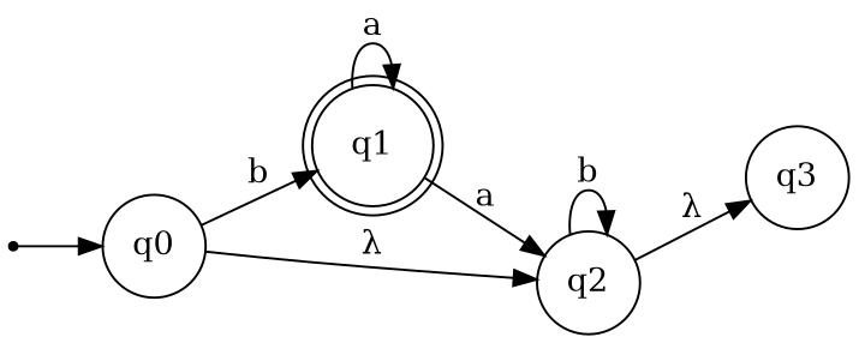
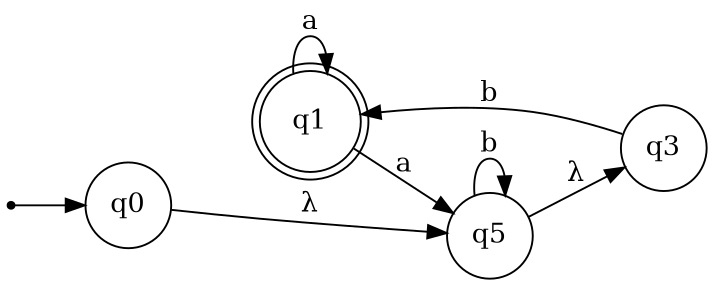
  digraph {
    rankdir=LR
    node [shape=circle]
    inic [shape=point]
    q0
    q1 [shape=doublecircle]
-   q2
+   q2 [label=q5]
    q3
    inic -> q0
-   q0 -> q1 [label=b]
+   q3 -> q1 [label=b]
    q0 -> q2 [label="λ"]
    q1 -> q1 [label=a]
    q1 -> q2 [label=a]
    q2 -> q2 [label=b]
    q2 -> q3 [label="λ"]
  }
